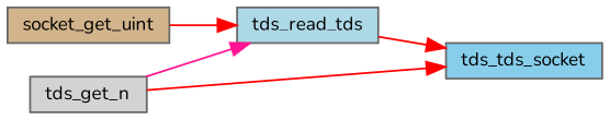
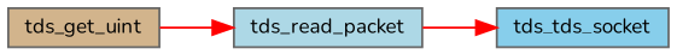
  digraph {
    fontname=Nunito
    rankdir=LR
    node [color=grey40 fontname=Nunito fontsize=10 shape=box style=filled]
    edge [color=red fontname=Nunito fontsize=10 labelfontname=Helvetica labelfontsize=10 style=solid]
-   n1 [color=gray40 fillcolor=tan fontcolor=black height=0.2 label=socket_get_uint width=0.4]
-   n2 [fillcolor=lightblue height=0.2 label=tds_read_tds width=0.4]
-   n3 [fillcolor=lightgrey height=0.2 label=tds_get_n width=0.4]
+   n1 [color=gray40 fillcolor=tan fontcolor=black height=0.2 label=tds_get_uint width=0.4]
+   n2 [fillcolor=lightblue height=0.2 label=tds_read_packet width=0.4]
    n4 [fillcolor=skyblue height=0.2 label=tds_tds_socket width=0.4]
    n1 -> n2
    n2 -> n4
-   n3 -> n2 [color=deeppink]
-   n3 -> n4
  }
